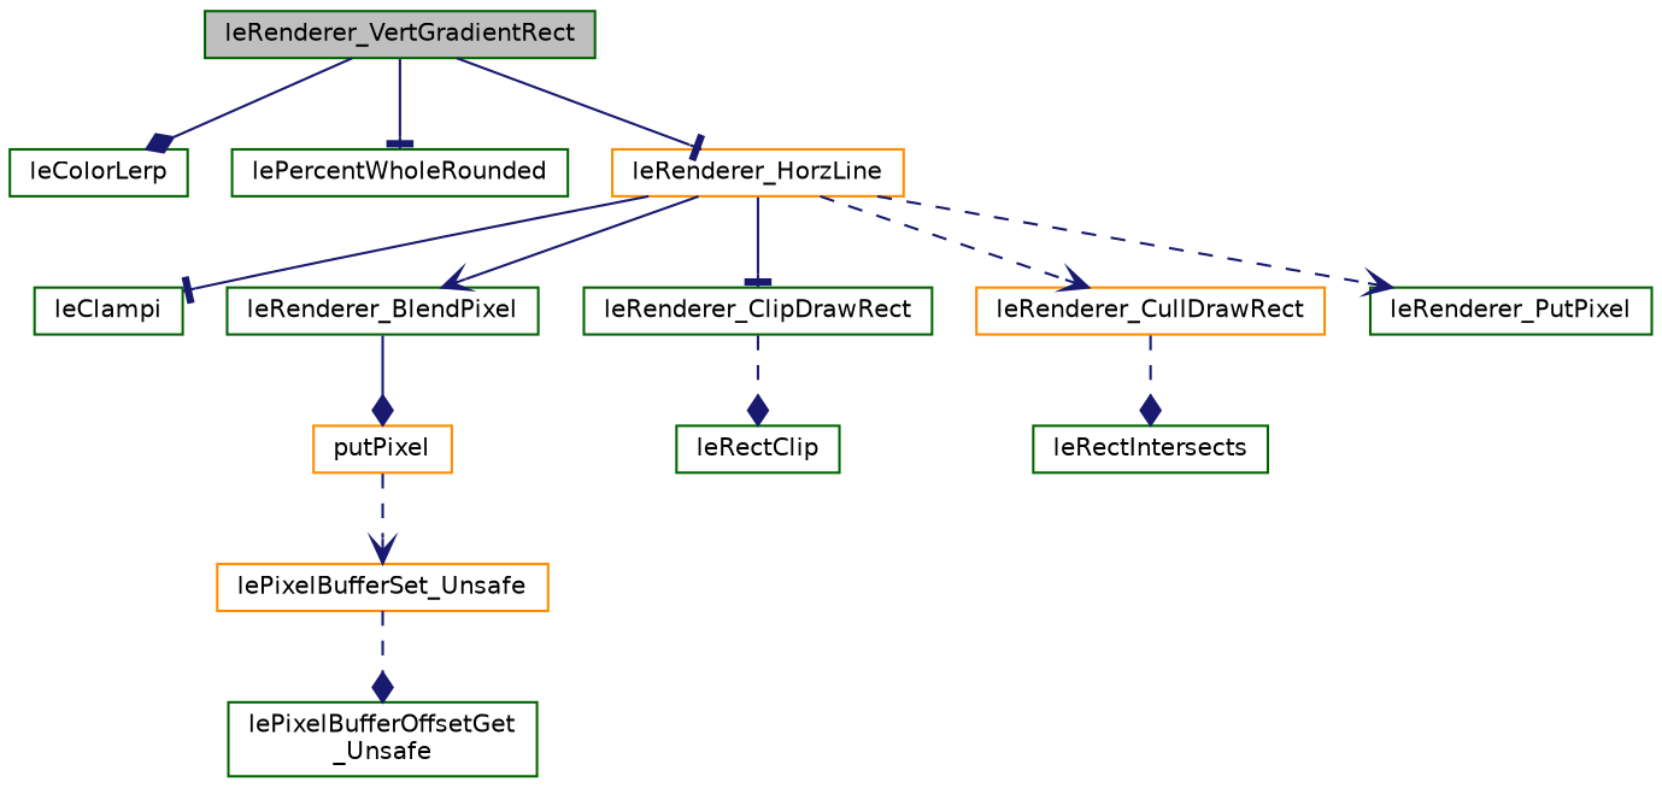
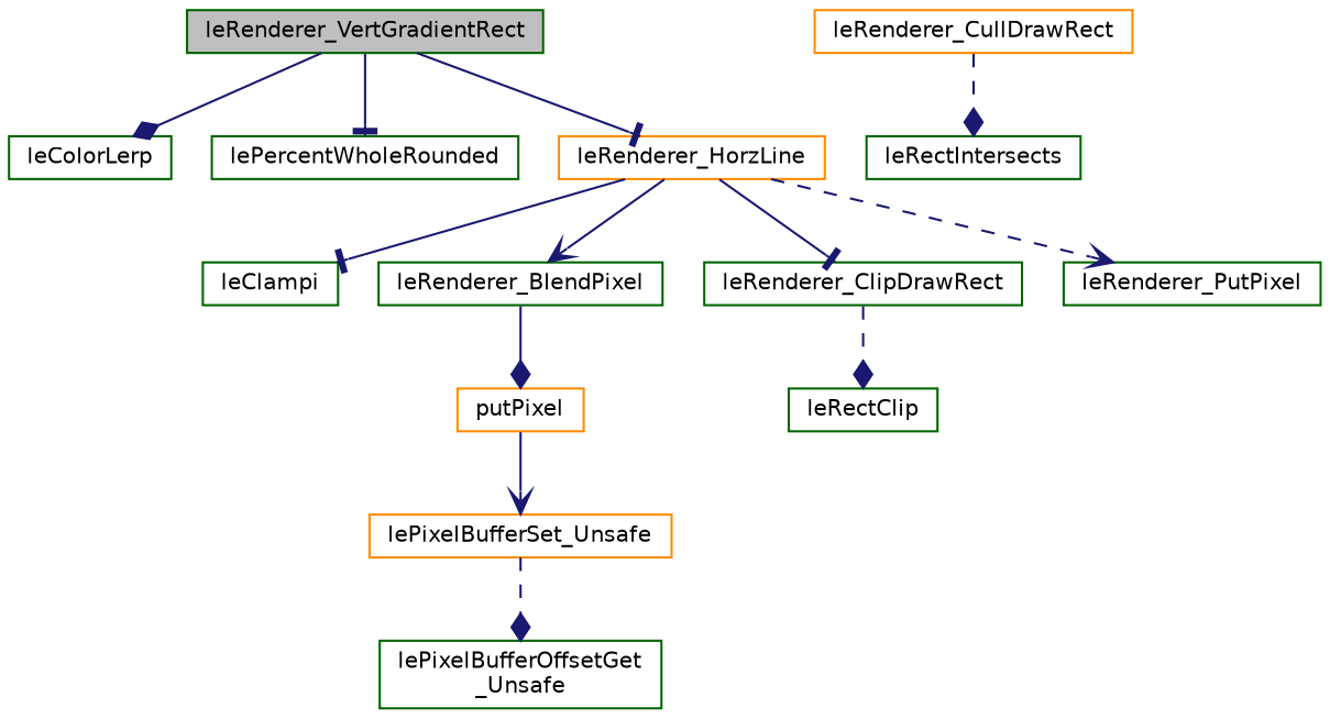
  digraph {
    rankdir=TB
    node [color=darkgreen fillcolor=white fontname=Helvetica fontsize=10 shape=record style=filled]
    edge [arrowhead=diamond color=midnightblue fontname=Helvetica fontsize=10 labelfontname=Helvetica labelfontsize=10 style=solid]
    n1 [fillcolor=grey75 fontcolor=black height=0.2 label=leRenderer_VertGradientRect width=0.4]
    n2 [height=0.2 label=leColorLerp width=0.4]
    n3 [height=0.2 label=lePercentWholeRounded width=0.4]
    n4 [color=darkorange height=0.2 label=leRenderer_HorzLine width=0.4]
    n5 [height=0.2 label=leClampi width=0.4]
    n6 [height=0.2 label=leRenderer_BlendPixel width=0.4]
    n7 [height=0.2 label=leRenderer_ClipDrawRect width=0.4]
    n8 [color=darkorange height=0.2 label=leRenderer_CullDrawRect width=0.4]
    n9 [height=0.2 label=leRenderer_PutPixel width=0.4]
    n10 [color=darkorange height=0.2 label=putPixel width=0.4]
    n11 [height=0.2 label=leRectClip width=0.4]
    n12 [height=0.2 label=leRectIntersects width=0.4]
    n13 [color=darkorange height=0.2 label=lePixelBufferSet_Unsafe width=0.4]
    n14 [height=0.2 label="lePixelBufferOffsetGet\l_Unsafe" width=0.4]
    n1 -> n2
    n1 -> n3 [arrowhead=tee]
    n1 -> n4 [arrowhead=tee]
    n4 -> n5 [arrowhead=tee]
    n4 -> n6 [arrowhead=vee]
    n4 -> n7 [arrowhead=tee]
-   n4 -> n8 [arrowhead=vee style=dashed]
    n4 -> n9 [arrowhead=vee style=dashed]
    n6 -> n10
    n7 -> n11 [style=dashed]
    n8 -> n12 [style=dashed]
-   n10 -> n13 [arrowhead=vee style=dashed]
+   n10 -> n13 [arrowhead=vee]
    n13 -> n14 [style=dashed]
  }
